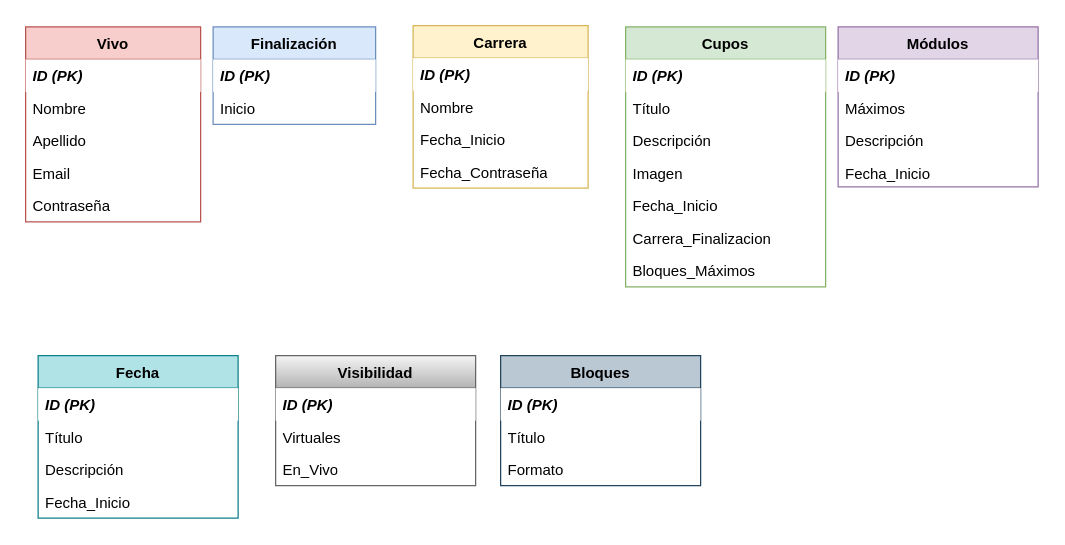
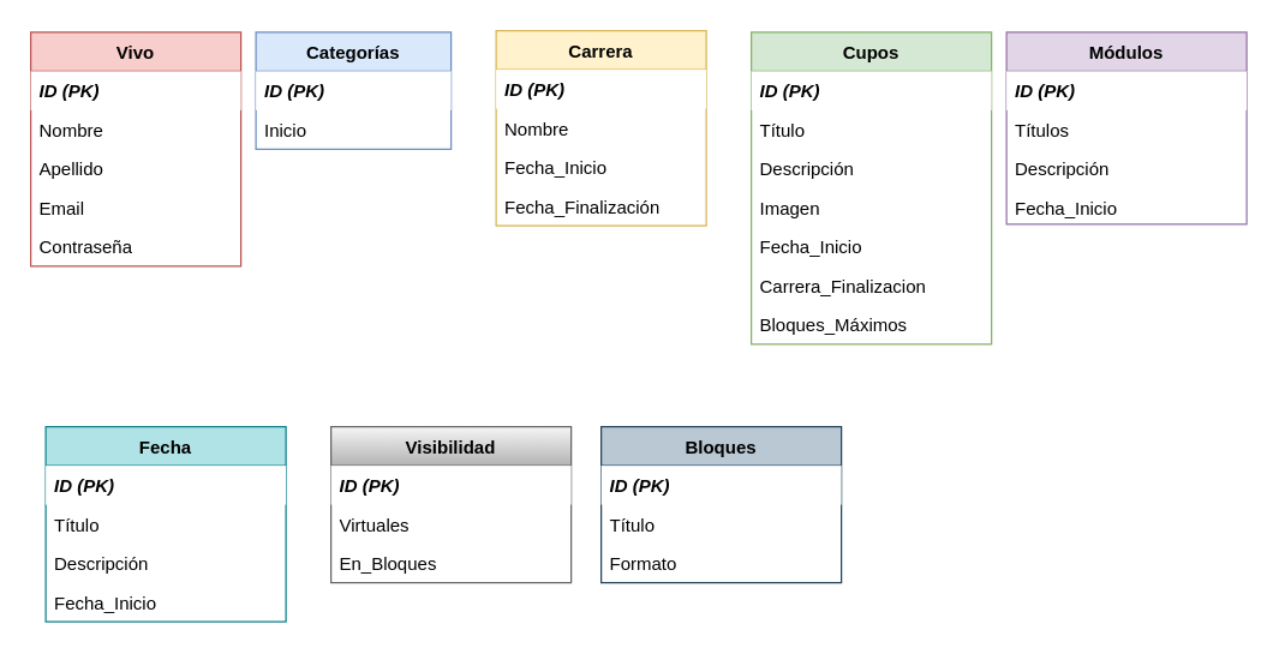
  <mxCell id="0" />
  <mxCell id="1" parent="0" />
  <mxCell id="2" value="Vivo" style="swimlane;fontStyle=1;align=center;verticalAlign=top;childLayout=stackLayout;horizontal=1;startSize=26;horizontalStack=0;resizeParent=1;resizeParentMax=0;resizeLast=0;collapsible=1;marginBottom=0;whiteSpace=wrap;html=1;fillColor=#f8cecc;strokeColor=#b85450;" vertex="1" parent="1"><mxGeometry x="20" y="21" width="140" height="156" as="geometry" /></mxCell>
  <mxCell id="3" value="&lt;b&gt;&lt;i&gt;ID (PK)&lt;/i&gt;&lt;/b&gt;" style="text;strokeColor=none;fillColor=default;align=left;verticalAlign=top;spacingLeft=4;spacingRight=4;overflow=hidden;rotatable=0;points=[[0,0.5],[1,0.5]];portConstraint=eastwest;whiteSpace=wrap;html=1;fontColor=default;labelBackgroundColor=none;labelBorderColor=none;" vertex="1" parent="2"><mxGeometry y="26" width="140" height="26" as="geometry" /></mxCell>
  <mxCell id="4" value="Nombre" style="text;strokeColor=none;fillColor=none;align=left;verticalAlign=top;spacingLeft=4;spacingRight=4;overflow=hidden;rotatable=0;points=[[0,0.5],[1,0.5]];portConstraint=eastwest;whiteSpace=wrap;html=1;" vertex="1" parent="2"><mxGeometry y="52" width="140" height="26" as="geometry" /></mxCell>
  <mxCell id="5" value="Apellido" style="text;strokeColor=none;fillColor=none;align=left;verticalAlign=top;spacingLeft=4;spacingRight=4;overflow=hidden;rotatable=0;points=[[0,0.5],[1,0.5]];portConstraint=eastwest;whiteSpace=wrap;html=1;" vertex="1" parent="2"><mxGeometry y="78" width="140" height="26" as="geometry" /></mxCell>
  <mxCell id="6" value="Email" style="text;strokeColor=none;fillColor=none;align=left;verticalAlign=top;spacingLeft=4;spacingRight=4;overflow=hidden;rotatable=0;points=[[0,0.5],[1,0.5]];portConstraint=eastwest;whiteSpace=wrap;html=1;" vertex="1" parent="2"><mxGeometry y="104" width="140" height="26" as="geometry" /></mxCell>
  <mxCell id="7" value="Contraseña" style="text;strokeColor=none;fillColor=none;align=left;verticalAlign=top;spacingLeft=4;spacingRight=4;overflow=hidden;rotatable=0;points=[[0,0.5],[1,0.5]];portConstraint=eastwest;whiteSpace=wrap;html=1;" vertex="1" parent="2"><mxGeometry y="130" width="140" height="26" as="geometry" /></mxCell>
- <mxCell id="8" value="Finalización" style="swimlane;fontStyle=1;align=center;verticalAlign=top;childLayout=stackLayout;horizontal=1;startSize=26;horizontalStack=0;resizeParent=1;resizeParentMax=0;resizeLast=0;collapsible=1;marginBottom=0;whiteSpace=wrap;html=1;fillColor=#dae8fc;strokeColor=#6c8ebf;" vertex="1" parent="1"><mxGeometry x="170" y="21" width="130" height="78" as="geometry" /></mxCell>
+ <mxCell id="8" value="Categorías" style="swimlane;fontStyle=1;align=center;verticalAlign=top;childLayout=stackLayout;horizontal=1;startSize=26;horizontalStack=0;resizeParent=1;resizeParentMax=0;resizeLast=0;collapsible=1;marginBottom=0;whiteSpace=wrap;html=1;fillColor=#dae8fc;strokeColor=#6c8ebf;" vertex="1" parent="1"><mxGeometry x="170" y="21" width="130" height="78" as="geometry" /></mxCell>
  <mxCell id="9" value="&lt;b&gt;&lt;i&gt;ID (PK)&lt;/i&gt;&lt;/b&gt;" style="text;strokeColor=none;fillColor=default;align=left;verticalAlign=top;spacingLeft=4;spacingRight=4;overflow=hidden;rotatable=0;points=[[0,0.5],[1,0.5]];portConstraint=eastwest;whiteSpace=wrap;html=1;fontColor=default;labelBackgroundColor=none;labelBorderColor=none;" vertex="1" parent="8"><mxGeometry y="26" width="130" height="26" as="geometry" /></mxCell>
  <mxCell id="10" value="Inicio" style="text;strokeColor=none;fillColor=none;align=left;verticalAlign=top;spacingLeft=4;spacingRight=4;overflow=hidden;rotatable=0;points=[[0,0.5],[1,0.5]];portConstraint=eastwest;whiteSpace=wrap;html=1;" vertex="1" parent="8"><mxGeometry y="52" width="130" height="26" as="geometry" /></mxCell>
  <mxCell id="11" value="Carrera" style="swimlane;fontStyle=1;align=center;verticalAlign=top;childLayout=stackLayout;horizontal=1;startSize=26;horizontalStack=0;resizeParent=1;resizeParentMax=0;resizeLast=0;collapsible=1;marginBottom=0;whiteSpace=wrap;html=1;fillColor=#fff2cc;strokeColor=#d6b656;" vertex="1" parent="1"><mxGeometry x="330" y="20" width="140" height="130" as="geometry" /></mxCell>
  <mxCell id="12" value="&lt;b&gt;&lt;i&gt;ID (PK)&lt;/i&gt;&lt;/b&gt;" style="text;strokeColor=none;fillColor=default;align=left;verticalAlign=top;spacingLeft=4;spacingRight=4;overflow=hidden;rotatable=0;points=[[0,0.5],[1,0.5]];portConstraint=eastwest;whiteSpace=wrap;html=1;fontColor=default;labelBackgroundColor=none;labelBorderColor=none;" vertex="1" parent="11"><mxGeometry y="26" width="140" height="26" as="geometry" /></mxCell>
  <mxCell id="13" value="Nombre" style="text;strokeColor=none;fillColor=none;align=left;verticalAlign=top;spacingLeft=4;spacingRight=4;overflow=hidden;rotatable=0;points=[[0,0.5],[1,0.5]];portConstraint=eastwest;whiteSpace=wrap;html=1;" vertex="1" parent="11"><mxGeometry y="52" width="140" height="26" as="geometry" /></mxCell>
  <mxCell id="14" value="Fecha_Inicio" style="text;strokeColor=none;fillColor=none;align=left;verticalAlign=top;spacingLeft=4;spacingRight=4;overflow=hidden;rotatable=0;points=[[0,0.5],[1,0.5]];portConstraint=eastwest;whiteSpace=wrap;html=1;" vertex="1" parent="11"><mxGeometry y="78" width="140" height="26" as="geometry" /></mxCell>
- <mxCell id="15" value="Fecha_Contraseña" style="text;strokeColor=none;fillColor=none;align=left;verticalAlign=top;spacingLeft=4;spacingRight=4;overflow=hidden;rotatable=0;points=[[0,0.5],[1,0.5]];portConstraint=eastwest;whiteSpace=wrap;html=1;" vertex="1" parent="11"><mxGeometry y="104" width="140" height="26" as="geometry" /></mxCell>
+ <mxCell id="15" value="Fecha_Finalización" style="text;strokeColor=none;fillColor=none;align=left;verticalAlign=top;spacingLeft=4;spacingRight=4;overflow=hidden;rotatable=0;points=[[0,0.5],[1,0.5]];portConstraint=eastwest;whiteSpace=wrap;html=1;" vertex="1" parent="11"><mxGeometry y="104" width="140" height="26" as="geometry" /></mxCell>
  <mxCell id="16" value="Cupos" style="swimlane;fontStyle=1;align=center;verticalAlign=top;childLayout=stackLayout;horizontal=1;startSize=26;horizontalStack=0;resizeParent=1;resizeParentMax=0;resizeLast=0;collapsible=1;marginBottom=0;whiteSpace=wrap;html=1;fillColor=#d5e8d4;strokeColor=#82b366;" vertex="1" parent="1"><mxGeometry x="500" y="21" width="160" height="208" as="geometry" /></mxCell>
  <mxCell id="17" value="&lt;b&gt;&lt;i&gt;ID (PK)&lt;/i&gt;&lt;/b&gt;" style="text;strokeColor=none;fillColor=default;align=left;verticalAlign=top;spacingLeft=4;spacingRight=4;overflow=hidden;rotatable=0;points=[[0,0.5],[1,0.5]];portConstraint=eastwest;whiteSpace=wrap;html=1;fontColor=default;labelBackgroundColor=none;labelBorderColor=none;" vertex="1" parent="16"><mxGeometry y="26" width="160" height="26" as="geometry" /></mxCell>
  <mxCell id="18" value="Título" style="text;strokeColor=none;fillColor=none;align=left;verticalAlign=top;spacingLeft=4;spacingRight=4;overflow=hidden;rotatable=0;points=[[0,0.5],[1,0.5]];portConstraint=eastwest;whiteSpace=wrap;html=1;" vertex="1" parent="16"><mxGeometry y="52" width="160" height="26" as="geometry" /></mxCell>
  <mxCell id="19" value="Descripción" style="text;strokeColor=none;fillColor=none;align=left;verticalAlign=top;spacingLeft=4;spacingRight=4;overflow=hidden;rotatable=0;points=[[0,0.5],[1,0.5]];portConstraint=eastwest;whiteSpace=wrap;html=1;" vertex="1" parent="16"><mxGeometry y="78" width="160" height="26" as="geometry" /></mxCell>
  <mxCell id="20" value="Imagen" style="text;strokeColor=none;fillColor=none;align=left;verticalAlign=top;spacingLeft=4;spacingRight=4;overflow=hidden;rotatable=0;points=[[0,0.5],[1,0.5]];portConstraint=eastwest;whiteSpace=wrap;html=1;" vertex="1" parent="16"><mxGeometry y="104" width="160" height="26" as="geometry" /></mxCell>
  <mxCell id="21" value="Fecha_Inicio" style="text;strokeColor=none;fillColor=none;align=left;verticalAlign=top;spacingLeft=4;spacingRight=4;overflow=hidden;rotatable=0;points=[[0,0.5],[1,0.5]];portConstraint=eastwest;whiteSpace=wrap;html=1;" vertex="1" parent="16"><mxGeometry y="130" width="160" height="26" as="geometry" /></mxCell>
  <mxCell id="22" value="Carrera_Finalizacion" style="text;strokeColor=none;fillColor=none;align=left;verticalAlign=top;spacingLeft=4;spacingRight=4;overflow=hidden;rotatable=0;points=[[0,0.5],[1,0.5]];portConstraint=eastwest;whiteSpace=wrap;html=1;" vertex="1" parent="16"><mxGeometry y="156" width="160" height="26" as="geometry" /></mxCell>
  <mxCell id="23" value="Bloques_Máximos" style="text;strokeColor=none;fillColor=none;align=left;verticalAlign=top;spacingLeft=4;spacingRight=4;overflow=hidden;rotatable=0;points=[[0,0.5],[1,0.5]];portConstraint=eastwest;whiteSpace=wrap;html=1;" vertex="1" parent="16"><mxGeometry y="182" width="160" height="26" as="geometry" /></mxCell>
  <mxCell id="24" value="Módulos" style="swimlane;fontStyle=1;align=center;verticalAlign=top;childLayout=stackLayout;horizontal=1;startSize=26;horizontalStack=0;resizeParent=1;resizeParentMax=0;resizeLast=0;collapsible=1;marginBottom=0;whiteSpace=wrap;html=1;fillColor=#e1d5e7;strokeColor=#9673a6;" vertex="1" parent="1"><mxGeometry x="670" y="21" width="160" height="128" as="geometry" /></mxCell>
  <mxCell id="25" value="&lt;b&gt;&lt;i&gt;ID (PK)&lt;/i&gt;&lt;/b&gt;" style="text;strokeColor=none;fillColor=default;align=left;verticalAlign=top;spacingLeft=4;spacingRight=4;overflow=hidden;rotatable=0;points=[[0,0.5],[1,0.5]];portConstraint=eastwest;whiteSpace=wrap;html=1;fontColor=default;labelBackgroundColor=none;labelBorderColor=none;" vertex="1" parent="24"><mxGeometry y="26" width="160" height="26" as="geometry" /></mxCell>
- <mxCell id="26" value="Máximos" style="text;strokeColor=none;fillColor=none;align=left;verticalAlign=top;spacingLeft=4;spacingRight=4;overflow=hidden;rotatable=0;points=[[0,0.5],[1,0.5]];portConstraint=eastwest;whiteSpace=wrap;html=1;" vertex="1" parent="24"><mxGeometry y="52" width="160" height="26" as="geometry" /></mxCell>
+ <mxCell id="26" value="Títulos" style="text;strokeColor=none;fillColor=none;align=left;verticalAlign=top;spacingLeft=4;spacingRight=4;overflow=hidden;rotatable=0;points=[[0,0.5],[1,0.5]];portConstraint=eastwest;whiteSpace=wrap;html=1;" vertex="1" parent="24"><mxGeometry y="52" width="160" height="26" as="geometry" /></mxCell>
  <mxCell id="27" value="Descripción" style="text;strokeColor=none;fillColor=none;align=left;verticalAlign=top;spacingLeft=4;spacingRight=4;overflow=hidden;rotatable=0;points=[[0,0.5],[1,0.5]];portConstraint=eastwest;whiteSpace=wrap;html=1;" vertex="1" parent="24"><mxGeometry y="78" width="160" height="26" as="geometry" /></mxCell>
  <mxCell id="28" value="Fecha_Inicio" style="text;strokeColor=none;fillColor=none;align=left;verticalAlign=top;spacingLeft=4;spacingRight=4;overflow=hidden;rotatable=0;points=[[0,0.5],[1,0.5]];portConstraint=eastwest;whiteSpace=wrap;html=1;" vertex="1" parent="24"><mxGeometry y="104" width="160" height="24" as="geometry" /></mxCell>
  <mxCell id="29" value="Fecha" style="swimlane;fontStyle=1;align=center;verticalAlign=top;childLayout=stackLayout;horizontal=1;startSize=26;horizontalStack=0;resizeParent=1;resizeParentMax=0;resizeLast=0;collapsible=1;marginBottom=0;whiteSpace=wrap;html=1;fillColor=#b0e3e6;strokeColor=#0e8088;" vertex="1" parent="1"><mxGeometry x="30" y="284" width="160" height="130" as="geometry" /></mxCell>
  <mxCell id="30" value="&lt;b&gt;&lt;i&gt;ID (PK)&lt;/i&gt;&lt;/b&gt;" style="text;strokeColor=none;fillColor=default;align=left;verticalAlign=top;spacingLeft=4;spacingRight=4;overflow=hidden;rotatable=0;points=[[0,0.5],[1,0.5]];portConstraint=eastwest;whiteSpace=wrap;html=1;fontColor=default;labelBackgroundColor=none;labelBorderColor=none;" vertex="1" parent="29"><mxGeometry y="26" width="160" height="26" as="geometry" /></mxCell>
  <mxCell id="31" value="Título" style="text;strokeColor=none;fillColor=none;align=left;verticalAlign=top;spacingLeft=4;spacingRight=4;overflow=hidden;rotatable=0;points=[[0,0.5],[1,0.5]];portConstraint=eastwest;whiteSpace=wrap;html=1;" vertex="1" parent="29"><mxGeometry y="52" width="160" height="26" as="geometry" /></mxCell>
  <mxCell id="32" value="Descripción" style="text;strokeColor=none;fillColor=none;align=left;verticalAlign=top;spacingLeft=4;spacingRight=4;overflow=hidden;rotatable=0;points=[[0,0.5],[1,0.5]];portConstraint=eastwest;whiteSpace=wrap;html=1;" vertex="1" parent="29"><mxGeometry y="78" width="160" height="26" as="geometry" /></mxCell>
  <mxCell id="33" value="Fecha_Inicio" style="text;strokeColor=none;fillColor=none;align=left;verticalAlign=top;spacingLeft=4;spacingRight=4;overflow=hidden;rotatable=0;points=[[0,0.5],[1,0.5]];portConstraint=eastwest;whiteSpace=wrap;html=1;" vertex="1" parent="29"><mxGeometry y="104" width="160" height="26" as="geometry" /></mxCell>
  <mxCell id="34" value="Bloques" style="swimlane;fontStyle=1;align=center;verticalAlign=top;childLayout=stackLayout;horizontal=1;startSize=26;horizontalStack=0;resizeParent=1;resizeParentMax=0;resizeLast=0;collapsible=1;marginBottom=0;whiteSpace=wrap;html=1;fillColor=#bac8d3;strokeColor=#23445d;" vertex="1" parent="1"><mxGeometry x="400" y="284" width="160" height="104" as="geometry" /></mxCell>
  <mxCell id="35" value="&lt;b&gt;&lt;i&gt;ID (PK)&lt;/i&gt;&lt;/b&gt;" style="text;strokeColor=none;fillColor=default;align=left;verticalAlign=top;spacingLeft=4;spacingRight=4;overflow=hidden;rotatable=0;points=[[0,0.5],[1,0.5]];portConstraint=eastwest;whiteSpace=wrap;html=1;fontColor=default;labelBackgroundColor=none;labelBorderColor=none;" vertex="1" parent="34"><mxGeometry y="26" width="160" height="26" as="geometry" /></mxCell>
  <mxCell id="36" value="Título" style="text;strokeColor=none;fillColor=none;align=left;verticalAlign=top;spacingLeft=4;spacingRight=4;overflow=hidden;rotatable=0;points=[[0,0.5],[1,0.5]];portConstraint=eastwest;whiteSpace=wrap;html=1;" vertex="1" parent="34"><mxGeometry y="52" width="160" height="26" as="geometry" /></mxCell>
  <mxCell id="37" value="Formato" style="text;strokeColor=none;fillColor=none;align=left;verticalAlign=top;spacingLeft=4;spacingRight=4;overflow=hidden;rotatable=0;points=[[0,0.5],[1,0.5]];portConstraint=eastwest;whiteSpace=wrap;html=1;" vertex="1" parent="34"><mxGeometry y="78" width="160" height="26" as="geometry" /></mxCell>
  <mxCell id="38" value="Visibilidad" style="swimlane;fontStyle=1;align=center;verticalAlign=top;childLayout=stackLayout;horizontal=1;startSize=26;horizontalStack=0;resizeParent=1;resizeParentMax=0;resizeLast=0;collapsible=1;marginBottom=0;whiteSpace=wrap;html=1;fillColor=#f5f5f5;strokeColor=#666666;gradientColor=#b3b3b3;" vertex="1" parent="1"><mxGeometry x="220" y="284" width="160" height="104" as="geometry" /></mxCell>
  <mxCell id="39" value="&lt;b&gt;&lt;i&gt;ID (PK)&lt;/i&gt;&lt;/b&gt;" style="text;strokeColor=none;fillColor=default;align=left;verticalAlign=top;spacingLeft=4;spacingRight=4;overflow=hidden;rotatable=0;points=[[0,0.5],[1,0.5]];portConstraint=eastwest;whiteSpace=wrap;html=1;fontColor=default;labelBackgroundColor=none;labelBorderColor=none;" vertex="1" parent="38"><mxGeometry y="26" width="160" height="26" as="geometry" /></mxCell>
  <mxCell id="40" value="Virtuales" style="text;strokeColor=none;fillColor=none;align=left;verticalAlign=top;spacingLeft=4;spacingRight=4;overflow=hidden;rotatable=0;points=[[0,0.5],[1,0.5]];portConstraint=eastwest;whiteSpace=wrap;html=1;" vertex="1" parent="38"><mxGeometry y="52" width="160" height="26" as="geometry" /></mxCell>
- <mxCell id="41" value="En_Vivo" style="text;strokeColor=none;fillColor=none;align=left;verticalAlign=top;spacingLeft=4;spacingRight=4;overflow=hidden;rotatable=0;points=[[0,0.5],[1,0.5]];portConstraint=eastwest;whiteSpace=wrap;html=1;" vertex="1" parent="38"><mxGeometry y="78" width="160" height="26" as="geometry" /></mxCell>
+ <mxCell id="41" value="En_Bloques" style="text;strokeColor=none;fillColor=none;align=left;verticalAlign=top;spacingLeft=4;spacingRight=4;overflow=hidden;rotatable=0;points=[[0,0.5],[1,0.5]];portConstraint=eastwest;whiteSpace=wrap;html=1;" vertex="1" parent="38"><mxGeometry y="78" width="160" height="26" as="geometry" /></mxCell>
